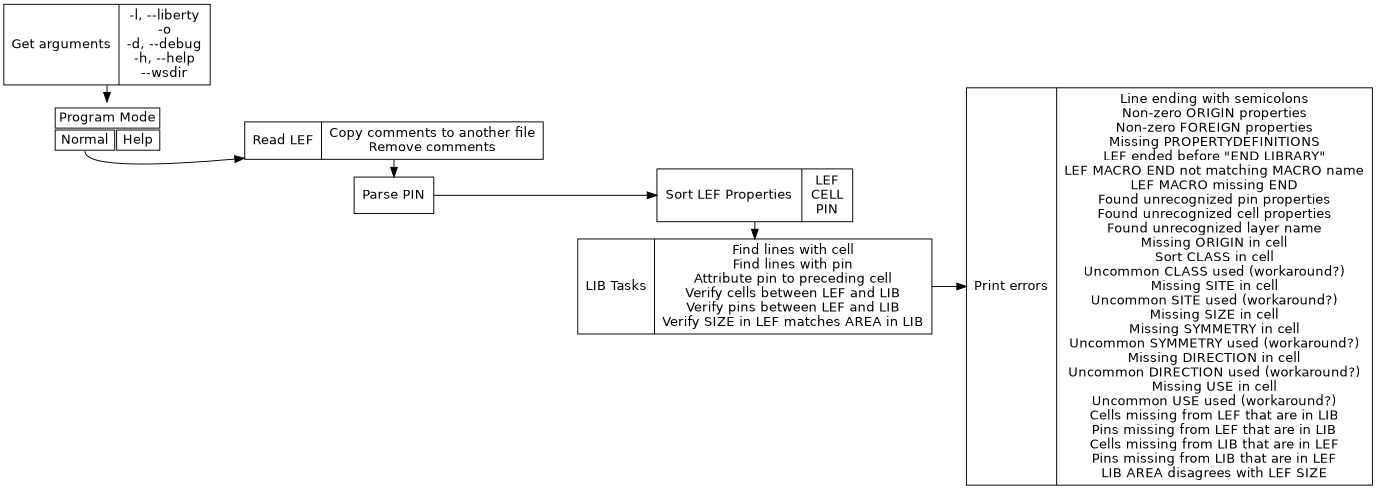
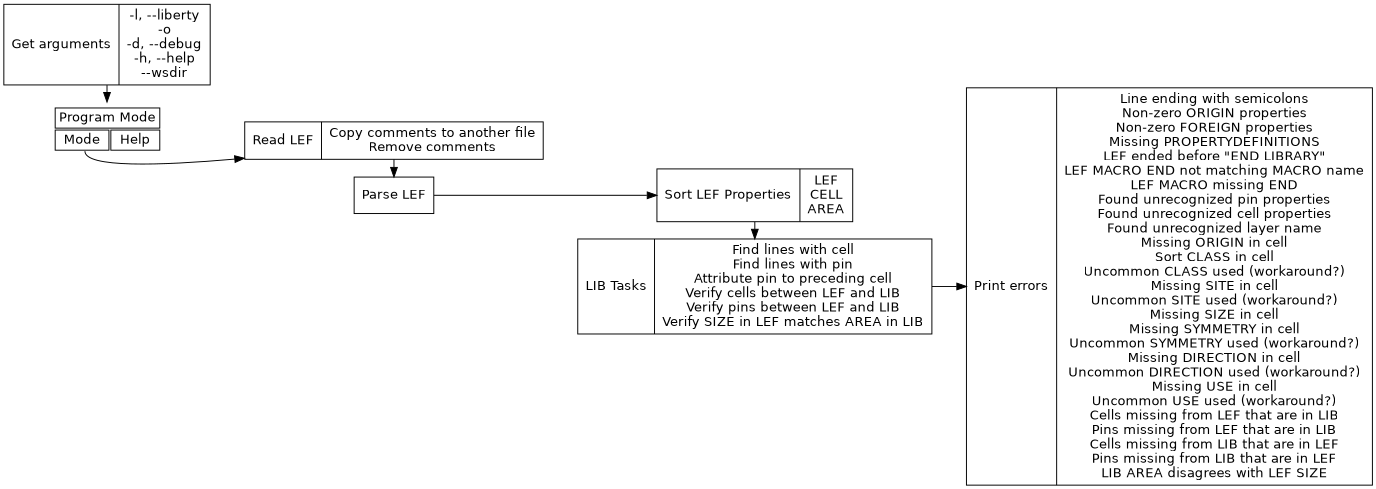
  digraph {
    concentrate=true
    ordering=out
    rankdir=LR
    style=invis
    node [fontname=Helvetica shape=record]
    n1 [label="{Get arguments|-l, --liberty\n-o\n-d, --debug\n-h, --help\n--wsdir}" width=1]
-   n2 [label=<                 <table border="0" cellborder="1">                     <tr>                         <td colspan="2" port='mode'>Program Mode</td>                     </tr>                     <tr>                         <td port='normal'>Normal</td>                         <td port='help'>Help</td>                     </tr>                 </table>             > shape=plaintext width=1]
+   n2 [label=<                 <table border="0" cellborder="1">                     <tr>                         <td colspan="2" port='mode'>Program Mode</td>                     </tr>                     <tr>                         <td port='normal'>Mode</td>                         <td port='help'>Help</td>                     </tr>                 </table>             > shape=plaintext width=1]
    n3 [label="{Read LEF|Copy comments to another file\nRemove comments}" width=1]
-   n4 [label="Parse PIN" width=1]
-   n5 [label="{Sort LEF Properties|LEF\nCELL\nPIN}" width=1]
+   n4 [label="Parse LEF" width=1]
+   n5 [label="{Sort LEF Properties|LEF\nCELL\nAREA}" width=1]
    n6 [label="{LIB Tasks|Find lines with cell\nFind lines with pin\nAttribute pin to preceding cell\nVerify cells between LEF and LIB\nVerify pins between LEF and LIB\nVerify SIZE in LEF matches AREA in LIB}" width=1]
    n7 [label="{Print errors|Line ending with semicolons\nNon-zero ORIGIN properties\nNon-zero FOREIGN properties\nMissing PROPERTYDEFINITIONS\nLEF ended before \"END LIBRARY\"\nLEF MACRO END not matching MACRO name\nLEF MACRO missing END\nFound unrecognized pin properties\nFound unrecognized cell properties\nFound unrecognized layer name\nMissing ORIGIN in cell\nSort CLASS in cell\nUncommon CLASS used (workaround?)\nMissing SITE in cell\nUncommon SITE used (workaround?)\nMissing SIZE in cell\nMissing SYMMETRY in cell\nUncommon SYMMETRY used (workaround?)\nMissing DIRECTION in cell\nUncommon DIRECTION used (workaround?)\nMissing USE in cell\nUncommon USE used (workaround?)\nCells missing from LEF that are in LIB\nPins missing from LEF that are in LIB\nCells missing from LIB that are in LEF\nPins missing from LIB that are in LEF\nLIB AREA disagrees with LEF SIZE}" width=1]
    subgraph sub_1 {
      rank=same
      n1
      n2
    }
    subgraph sub_2 {
      rank=same
      n3
      n4
    }
    subgraph sub_3 {
      rank=same
      n5
      n6
    }
    n1 -> n2
    n2 -> n3 [tailport=normal]
    n3 -> n4
    n4 -> n5
    n5 -> n6
    n6 -> n7
  }
